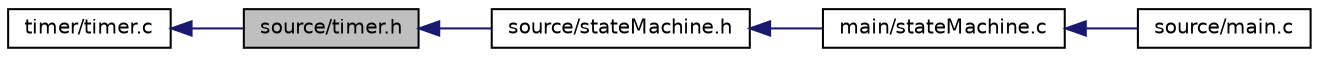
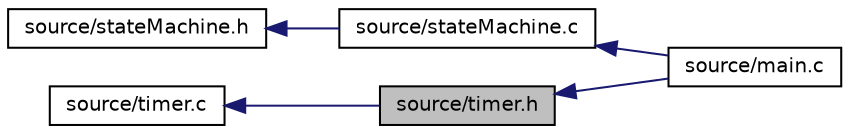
  digraph {
    rankdir=LR
    node [color=black fillcolor=white fontname=Helvetica fontsize=10 shape=record style=filled]
    edge [color=midnightblue dir=back fontname=Helvetica fontsize=10 labelfontname=Helvetica labelfontsize=10 style=solid]
    n1 [fillcolor=grey75 fontcolor=black height=0.2 label="source/timer.h" width=0.4]
    n2 [height=0.2 label="source/stateMachine.h" width=0.4]
-   n3 [height=0.2 label="main/stateMachine.c" width=0.4]
-   n4 [height=0.2 label="timer/timer.c" width=0.4]
+   n3 [height=0.2 label="source/stateMachine.c" width=0.4]
+   n4 [height=0.2 label="source/timer.c" width=0.4]
    n5 [height=0.2 label="source/main.c" width=0.4]
-   n1 -> n2
+   n1 -> n5
    n2 -> n3
    n3 -> n5
    n4 -> n1
  }
